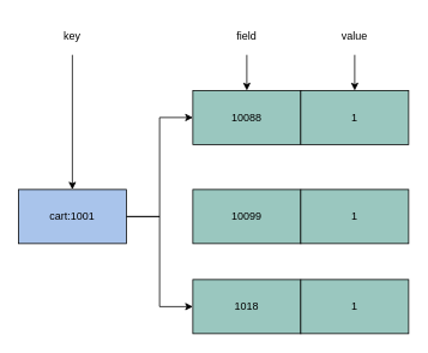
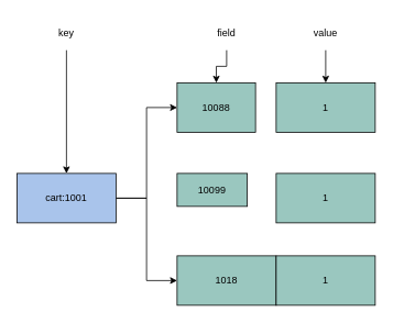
  <mxCell id="0" />
  <mxCell id="1" parent="0" />
  <mxCell id="2" style="edgeStyle=orthogonalEdgeStyle;rounded=0;orthogonalLoop=1;jettySize=auto;html=1;entryX=0;entryY=0.5;entryDx=0;entryDy=0;" edge="1" parent="1" source="4" target="5"><mxGeometry relative="1" as="geometry" /></mxCell>
  <mxCell id="3" style="edgeStyle=orthogonalEdgeStyle;rounded=0;orthogonalLoop=1;jettySize=auto;html=1;entryX=0;entryY=0.5;entryDx=0;entryDy=0;" edge="1" parent="1" source="4" target="9"><mxGeometry relative="1" as="geometry" /></mxCell>
  <mxCell id="4" value="cart:1001" style="rounded=0;whiteSpace=wrap;html=1;fillColor=#A9C4EB;" vertex="1" parent="1"><mxGeometry x="20" y="210" width="120" height="60" as="geometry" /></mxCell>
- <mxCell id="5" value="10088" style="rounded=0;whiteSpace=wrap;html=1;fillColor=#9AC7BF;" vertex="1" parent="1"><mxGeometry x="214" y="100" width="120" height="60" as="geometry" /></mxCell>
+ <mxCell id="5" value="10088" style="rounded=0;whiteSpace=wrap;html=1;fillColor=#9AC7BF;" vertex="1" parent="1"><mxGeometry x="214" y="100" width="95" height="60" as="geometry" /></mxCell>
  <mxCell id="6" value="1" style="rounded=0;whiteSpace=wrap;html=1;fillColor=#9AC7BF;" vertex="1" parent="1"><mxGeometry x="334" y="100" width="120" height="60" as="geometry" /></mxCell>
- <mxCell id="7" value="10099" style="rounded=0;whiteSpace=wrap;html=1;fillColor=#9AC7BF;" vertex="1" parent="1"><mxGeometry x="214" y="210" width="120" height="60" as="geometry" /></mxCell>
+ <mxCell id="7" value="10099" style="rounded=0;whiteSpace=wrap;html=1;fillColor=#9AC7BF;" vertex="1" parent="1"><mxGeometry x="214" y="210" width="85" height="40" as="geometry" /></mxCell>
  <mxCell id="8" value="1" style="rounded=0;whiteSpace=wrap;html=1;fillColor=#9AC7BF;" vertex="1" parent="1"><mxGeometry x="334" y="210" width="120" height="60" as="geometry" /></mxCell>
  <mxCell id="9" value="1018" style="rounded=0;whiteSpace=wrap;html=1;fillColor=#9AC7BF;" vertex="1" parent="1"><mxGeometry x="214" y="310" width="120" height="60" as="geometry" /></mxCell>
  <mxCell id="10" value="1" style="rounded=0;whiteSpace=wrap;html=1;fillColor=#9AC7BF;" vertex="1" parent="1"><mxGeometry x="334" y="310" width="120" height="60" as="geometry" /></mxCell>
  <mxCell id="11" style="edgeStyle=orthogonalEdgeStyle;rounded=0;orthogonalLoop=1;jettySize=auto;html=1;entryX=0.5;entryY=0;entryDx=0;entryDy=0;" edge="1" parent="1" source="12" target="5"><mxGeometry relative="1" as="geometry" /></mxCell>
  <mxCell id="12" value="field" style="rounded=1;whiteSpace=wrap;html=1;strokeColor=none;" vertex="1" parent="1"><mxGeometry x="214" y="20" width="120" height="40" as="geometry" /></mxCell>
  <mxCell id="13" style="edgeStyle=orthogonalEdgeStyle;rounded=0;orthogonalLoop=1;jettySize=auto;html=1;entryX=0.5;entryY=0;entryDx=0;entryDy=0;" edge="1" parent="1" source="14" target="6"><mxGeometry relative="1" as="geometry" /></mxCell>
  <mxCell id="14" value="value" style="rounded=1;whiteSpace=wrap;html=1;strokeColor=none;" vertex="1" parent="1"><mxGeometry x="334" y="20" width="120" height="40" as="geometry" /></mxCell>
  <mxCell id="15" style="edgeStyle=orthogonalEdgeStyle;rounded=0;orthogonalLoop=1;jettySize=auto;html=1;entryX=0.5;entryY=0;entryDx=0;entryDy=0;" edge="1" parent="1" source="16" target="4"><mxGeometry relative="1" as="geometry" /></mxCell>
  <mxCell id="16" value="key" style="rounded=1;whiteSpace=wrap;html=1;strokeColor=none;" vertex="1" parent="1"><mxGeometry x="20" y="20" width="120" height="40" as="geometry" /></mxCell>
